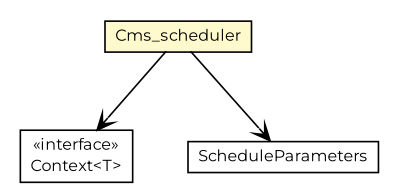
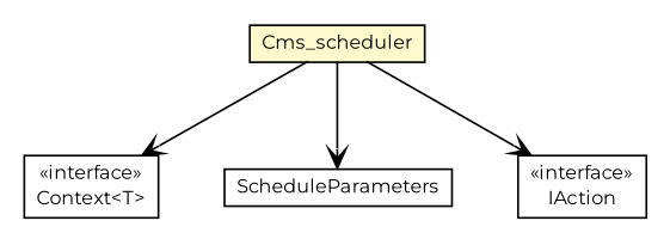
  digraph {
    fontname=Montserrat
    nodesep=0.25
    ranksep=0.5
    node [fontcolor=black fontname=Montserrat fontsize=10.0 shape=plaintext]
    edge [arrowhead=open color=black fontcolor=black fontname=Montserrat fontsize=10.0 headport=p labelfontname=Helvetica labelfontsize=10 tailport=p]
    n1 [label=<<table title="cms.dynamics.Cms_scheduler" border="0" cellborder="1" cellspacing="0" cellpadding="2" port="p" bgcolor="lemonChiffon" href="./Cms_scheduler.html" target="_parent"> 		<tr><td><table border="0" cellspacing="0" cellpadding="1"> <tr><td align="center" balign="center"> Cms_scheduler </td></tr> 		</table></td></tr> 		</table>>]
    n2 [label=<<table title="repast.simphony.context.Context" border="0" cellborder="1" cellspacing="0" cellpadding="2" port="p" href="http://docs.oracle.com/javase/7/docs/api/repast/simphony/context/Context.html" target="_parent"> 		<tr><td><table border="0" cellspacing="0" cellpadding="1"> <tr><td align="center" balign="center"> &#171;interface&#187; </td></tr> <tr><td align="center" balign="center"> Context&lt;T&gt; </td></tr> 		</table></td></tr> 		</table>>]
    n3 [label=<<table title="repast.simphony.engine.schedule.ScheduleParameters" border="0" cellborder="1" cellspacing="0" cellpadding="2" port="p" href="http://docs.oracle.com/javase/7/docs/api/repast/simphony/engine/schedule/ScheduleParameters.html" target="_parent"> 		<tr><td><table border="0" cellspacing="0" cellpadding="1"> <tr><td align="center" balign="center"> ScheduleParameters </td></tr> 		</table></td></tr> 		</table>>]
+   n4 [label=<<table title="repast.simphony.engine.schedule.IAction" border="0" cellborder="1" cellspacing="0" cellpadding="2" port="p" href="http://docs.oracle.com/javase/7/docs/api/repast/simphony/engine/schedule/IAction.html" target="_parent"> 		<tr><td><table border="0" cellspacing="0" cellpadding="1"> <tr><td align="center" balign="center"> &#171;interface&#187; </td></tr> <tr><td align="center" balign="center"> IAction </td></tr> 		</table></td></tr> 		</table>>]
    n1 -> n2
    n1 -> n3
+   n1 -> n4
  }
